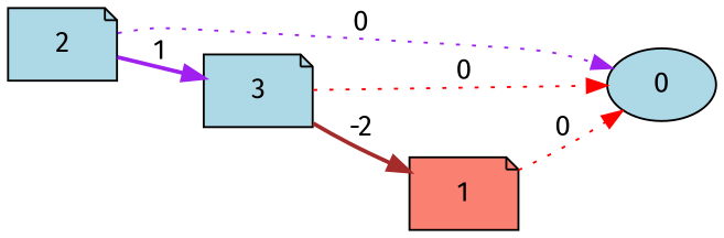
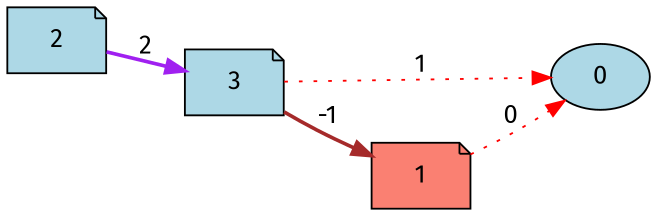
  digraph {
    fontname="Fira Sans"
    policy=ShortestPath
    protocol=D1R1
    rankdir=LR
    node [fillcolor=lightblue fontname="Fira Sans" shape=note style=filled]
    edge [color=red fontname="Fira Sans" style=dotted]
    0 [shape=ellipse]
    1 [fillcolor=salmon]
    2
    3
    1 -> 0 [label=0]
-   2 -> 0 [color=purple label=0]
-   2 -> 3 [color=purple label=1 style=bold]
-   3 -> 0 [label=0]
-   3 -> 1 [color=brown label=-2 style=bold]
+   2 -> 3 [color=purple label=2 style=bold]
+   3 -> 0 [label=1]
+   3 -> 1 [color=brown label=-1 style=bold]
  }
